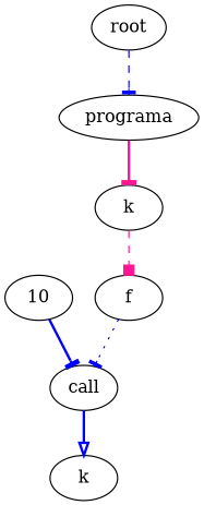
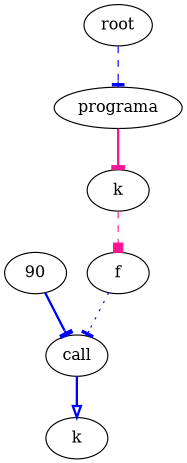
  digraph {
    edge [arrowhead=tee color=blue style=bold]
    n1 [label=k]
    n2 [label=f]
    n3 [label=call]
-   n4 [label=10]
+   n4 [label=90]
    n5 [label=k]
    n6 [label=programa]
    n7 [label=root]
    n1 -> n2 [arrowhead=box color=deeppink style=dashed]
    n2 -> n3 [style=dotted]
    n3 -> n5 [arrowhead=onormal]
    n4 -> n3
    n6 -> n1 [color=deeppink]
    n7 -> n6 [style=dashed]
  }
